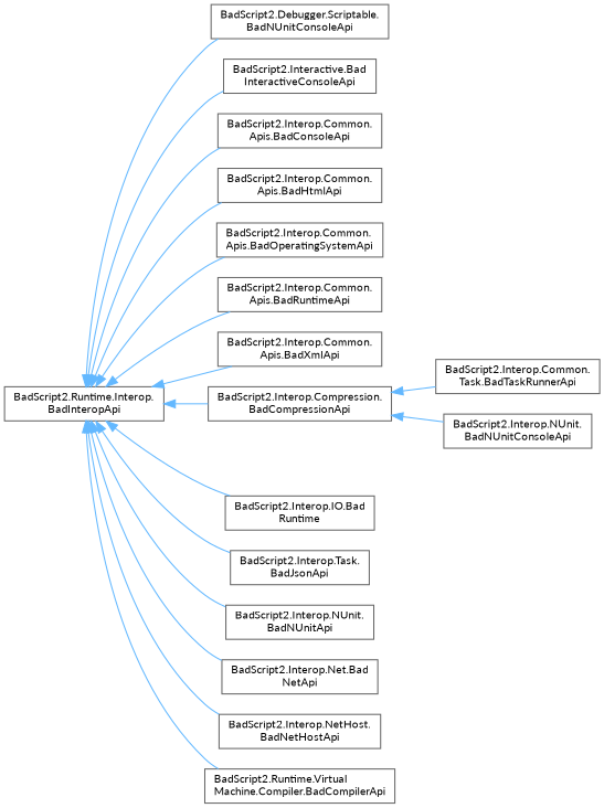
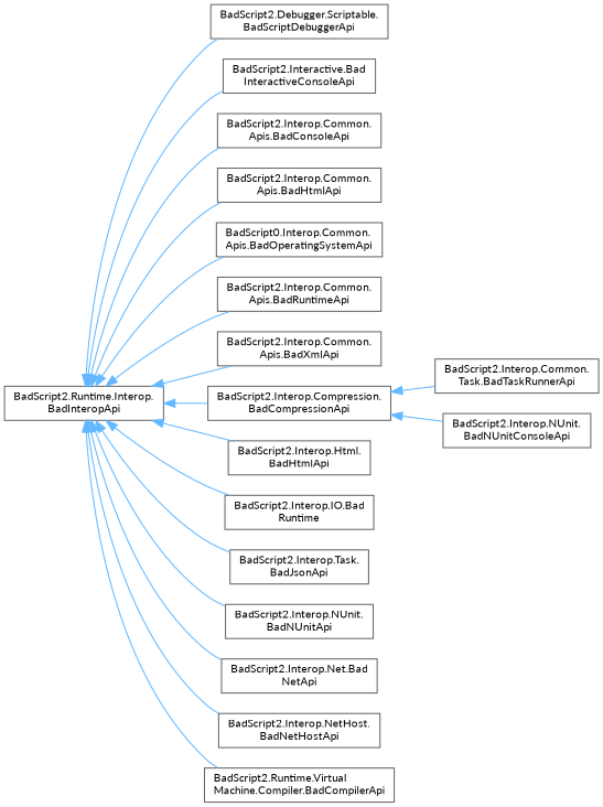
  digraph {
    fontname=Lato
    rankdir=LR
    node [color=grey40 fillcolor=white fontname=Lato fontsize=10 shape=box style=filled]
    edge [color=steelblue1 dir=back fontname=Lato fontsize=10 labelfontname=Helvetica labelfontsize=10 style=solid]
    n1 [height=0.2 label="BadScript2.Runtime.Interop.\lBadInteropApi" width=0.4]
-   n2 [height=0.2 label="BadScript2.Debugger.Scriptable.\lBadNUnitConsoleApi" width=0.4]
+   n2 [height=0.2 label="BadScript2.Debugger.Scriptable.\lBadScriptDebuggerApi" width=0.4]
    n3 [height=0.2 label="BadScript2.Interactive.Bad\lInteractiveConsoleApi" width=0.4]
    n4 [height=0.2 label="BadScript2.Interop.Common.\lApis.BadConsoleApi" width=0.4]
    n5 [height=0.2 label="BadScript2.Interop.Common.\lApis.BadHtmlApi" width=0.4]
-   n6 [height=0.2 label="BadScript2.Interop.Common.\lApis.BadOperatingSystemApi" width=0.4]
+   n6 [height=0.2 label="BadScript0.Interop.Common.\lApis.BadOperatingSystemApi" width=0.4]
    n7 [height=0.2 label="BadScript2.Interop.Common.\lApis.BadRuntimeApi" width=0.4]
    n8 [height=0.2 label="BadScript2.Interop.Common.\lApis.BadXmlApi" width=0.4]
    n9 [height=0.2 label="BadScript2.Interop.Compression.\lBadCompressionApi" width=0.4]
+   n10 [height=0.2 label="BadScript2.Interop.Html.\lBadHtmlApi" width=0.4]
    n11 [height=0.2 label="BadScript2.Interop.IO.Bad\lRuntime" width=0.4]
    n12 [height=0.2 label="BadScript2.Interop.Task.\lBadJsonApi" width=0.4]
    n13 [height=0.2 label="BadScript2.Interop.NUnit.\lBadNUnitApi" width=0.4]
    n14 [height=0.2 label="BadScript2.Interop.Net.Bad\lNetApi" width=0.4]
    n15 [height=0.2 label="BadScript2.Interop.NetHost.\lBadNetHostApi" width=0.4]
    n16 [height=0.2 label="BadScript2.Runtime.Virtual\lMachine.Compiler.BadCompilerApi" width=0.4]
    n17 [height=0.2 label="BadScript2.Interop.Common.\lTask.BadTaskRunnerApi" width=0.4]
    n18 [height=0.2 label="BadScript2.Interop.NUnit.\lBadNUnitConsoleApi" width=0.4]
    n1 -> n2
    n1 -> n3
    n1 -> n4
    n1 -> n5
    n1 -> n6
    n1 -> n7
    n1 -> n8
    n1 -> n9
+   n1 -> n10
    n1 -> n11
    n1 -> n12
    n1 -> n13
    n1 -> n14
    n1 -> n15
    n1 -> n16
    n9 -> n17
    n9 -> n18
  }
